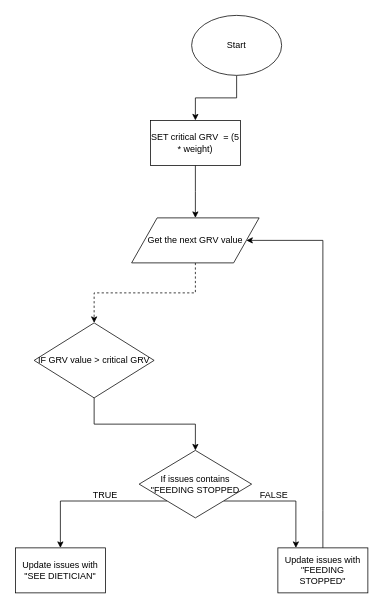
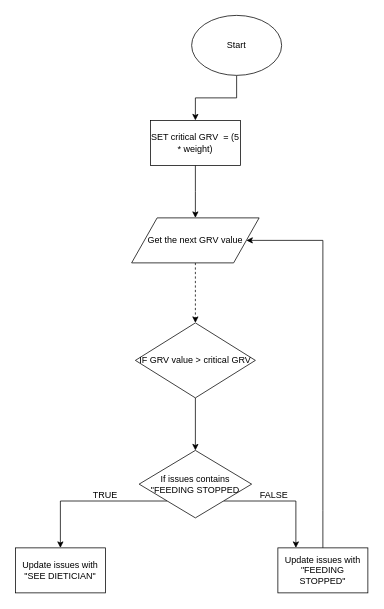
  <mxCell id="0" />
  <mxCell id="1" parent="0" />
  <mxCell id="2" style="edgeStyle=orthogonalEdgeStyle;rounded=0;orthogonalLoop=1;jettySize=auto;html=1;" edge="1" parent="1" source="3" target="5"><mxGeometry relative="1" as="geometry" /></mxCell>
  <mxCell id="3" value="Start" style="ellipse;whiteSpace=wrap;html=1;" vertex="1" parent="1"><mxGeometry x="255" y="20" width="120" height="80" as="geometry" /></mxCell>
  <mxCell id="4" style="edgeStyle=orthogonalEdgeStyle;rounded=0;orthogonalLoop=1;jettySize=auto;html=1;" edge="1" parent="1" source="5"><mxGeometry relative="1" as="geometry"><mxPoint x="260" y="290" as="targetPoint" /></mxGeometry></mxCell>
  <mxCell id="5" value="SET critical GRV&amp;nbsp; = (5 * weight)" style="rounded=0;whiteSpace=wrap;html=1;" vertex="1" parent="1"><mxGeometry x="200" y="160" width="120" height="60" as="geometry" /></mxCell>
  <mxCell id="6" style="edgeStyle=orthogonalEdgeStyle;rounded=0;orthogonalLoop=1;jettySize=auto;html=1;dashed=1;" edge="1" parent="1" source="7" target="9"><mxGeometry relative="1" as="geometry" /></mxCell>
  <mxCell id="7" value="&lt;span style=&quot;white-space: normal&quot;&gt;Get the next GRV value&lt;/span&gt;" style="shape=parallelogram;perimeter=parallelogramPerimeter;whiteSpace=wrap;html=1;" vertex="1" parent="1"><mxGeometry x="175" y="290" width="170" height="60" as="geometry" /></mxCell>
  <mxCell id="8" style="edgeStyle=orthogonalEdgeStyle;rounded=0;orthogonalLoop=1;jettySize=auto;html=1;" edge="1" parent="1" source="9" target="14"><mxGeometry relative="1" as="geometry" /></mxCell>
- <mxCell id="9" value="IF GRV value &amp;gt; critical GRV" style="rhombus;whiteSpace=wrap;html=1;" vertex="1" parent="1"><mxGeometry x="45" y="430" width="160" height="100" as="geometry" /></mxCell>
+ <mxCell id="9" value="IF GRV value &amp;gt; critical GRV" style="rhombus;whiteSpace=wrap;html=1;" vertex="1" parent="1"><mxGeometry x="180" y="430" width="160" height="100" as="geometry" /></mxCell>
  <mxCell id="10" style="edgeStyle=orthogonalEdgeStyle;rounded=0;orthogonalLoop=1;jettySize=auto;html=1;" edge="1" parent="1" source="11" target="7"><mxGeometry relative="1" as="geometry"><mxPoint x="400" y="320" as="targetPoint" /><Array as="points"><mxPoint x="430" y="680" /><mxPoint x="430" y="320" /></Array></mxGeometry></mxCell>
  <mxCell id="11" value="Update issues with &quot;FEEDING STOPPED&quot;" style="rounded=0;whiteSpace=wrap;html=1;" vertex="1" parent="1"><mxGeometry x="370" y="730" width="120" height="60" as="geometry" /></mxCell>
  <mxCell id="12" style="edgeStyle=orthogonalEdgeStyle;rounded=0;orthogonalLoop=1;jettySize=auto;html=1;exitX=1;exitY=1;exitDx=0;exitDy=0;entryX=0.2;entryY=0;entryDx=0;entryDy=0;entryPerimeter=0;" edge="1" parent="1" source="14" target="11"><mxGeometry relative="1" as="geometry" /></mxCell>
  <mxCell id="13" style="edgeStyle=orthogonalEdgeStyle;rounded=0;orthogonalLoop=1;jettySize=auto;html=1;exitX=0;exitY=1;exitDx=0;exitDy=0;" edge="1" parent="1" source="14" target="15"><mxGeometry relative="1" as="geometry"><Array as="points"><mxPoint x="80" y="668" /></Array></mxGeometry></mxCell>
  <mxCell id="14" value="If issues contains &quot;FEEDING STOPPED" style="rhombus;whiteSpace=wrap;html=1;" vertex="1" parent="1"><mxGeometry x="185" y="600" width="150" height="90" as="geometry" /></mxCell>
  <mxCell id="15" value="Update issues with &quot;SEE DIETICIAN&quot;" style="rounded=0;whiteSpace=wrap;html=1;" vertex="1" parent="1"><mxGeometry x="20" y="730" width="120" height="60" as="geometry" /></mxCell>
  <mxCell id="16" value="TRUE" style="text;html=1;strokeColor=none;fillColor=none;align=center;verticalAlign=middle;whiteSpace=wrap;rounded=0;" vertex="1" parent="1"><mxGeometry x="120" y="650" width="40" height="20" as="geometry" /></mxCell>
  <mxCell id="17" value="FALSE" style="text;html=1;strokeColor=none;fillColor=none;align=center;verticalAlign=middle;whiteSpace=wrap;rounded=0;" vertex="1" parent="1"><mxGeometry x="345" y="650" width="40" height="20" as="geometry" /></mxCell>
